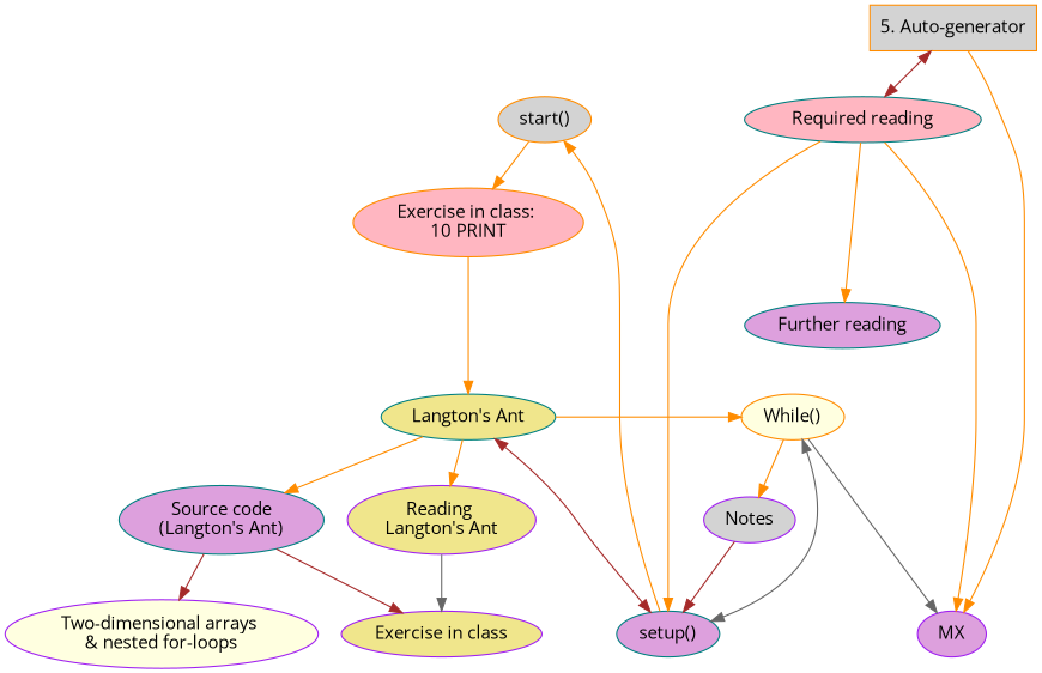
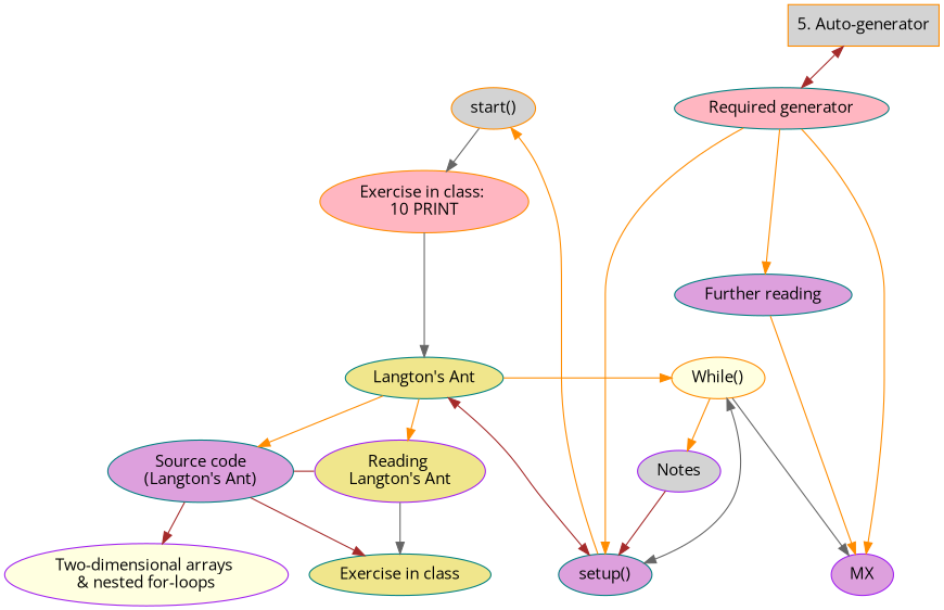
  digraph {
    fontname="Open Sans"
    node [color=teal fillcolor=plum fontname="Open Sans" style=filled]
    edge [color=darkorange fontname="Open Sans"]
    n1 [color=darkorange fillcolor=lightgrey label="start()"]
-   n2 [fillcolor=lightpink label="Required reading"]
+   n2 [fillcolor=lightpink label="Required generator"]
    n3 [label="Source code\n(Langton's Ant)"]
    n4 [color=purple fillcolor=khaki label="Reading \nLangton's Ant"]
-   n5 [color=purple fillcolor=khaki label="Exercise in class"]
+   n5 [fillcolor=khaki label="Exercise in class"]
    MX [color=purple]
    n7 [fillcolor=khaki label="Langton's Ant"]
    n8 [color=darkorange fillcolor=lightyellow label="While()"]
    n9 [color=darkorange fillcolor=lightpink label="Exercise in class: \n10 PRINT"]
    n10 [label="setup()"]
    n11 [label="Further reading"]
    n12 [color=purple fillcolor=lightyellow label="Two-dimensional arrays \n& nested for-loops\n"]
    n13 [color=purple fillcolor=lightgrey label=Notes]
    n14 [color=darkorange fillcolor=lightgrey label="5. Auto-generator" penwidth="1pt" shape=rectangle style="bold,filled"]
    subgraph sub_1 {
      rank=same
      n1
      n2
    }
    subgraph sub_2 {
      rank=same
      n3
      n4
    }
    subgraph sub_3 {
      rank=same
      n5
      MX
    }
    subgraph sub_4 {
      rank=same
      n7
      n8
    }
-   n1 -> n9
+   n1 -> n9 [color=gray40]
    n2 -> MX
    n2 -> n10
    n2 -> n11
+   n3 -> n4 [color=brown dir=none]
    n3 -> n5 [color=brown]
    n3 -> n12 [color=brown]
    n4 -> n5 [color=gray40]
    n7 -> n3
    n7 -> n4
    n7 -> n8
    n7 -> n10 [color=brown dir=both]
    n8 -> MX [color=gray40]
    n8 -> n13
-   n9 -> n7 [minlen=2]
+   n9 -> n7 [color=gray40 minlen=2]
    n10 -> n1
    n10 -> n8 [color=gray40 dir=both]
    n13 -> n10 [color=brown]
    n14 -> n2 [color=brown dir=both]
-   n14 -> MX
+   n11 -> MX
  }
